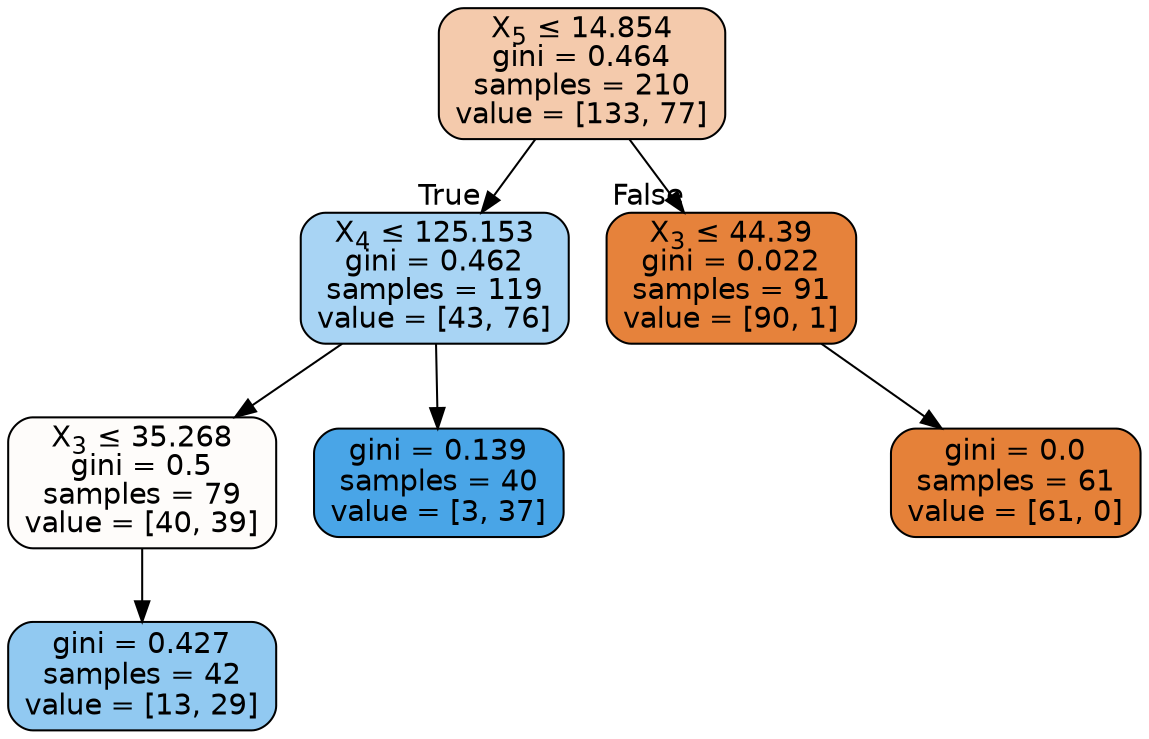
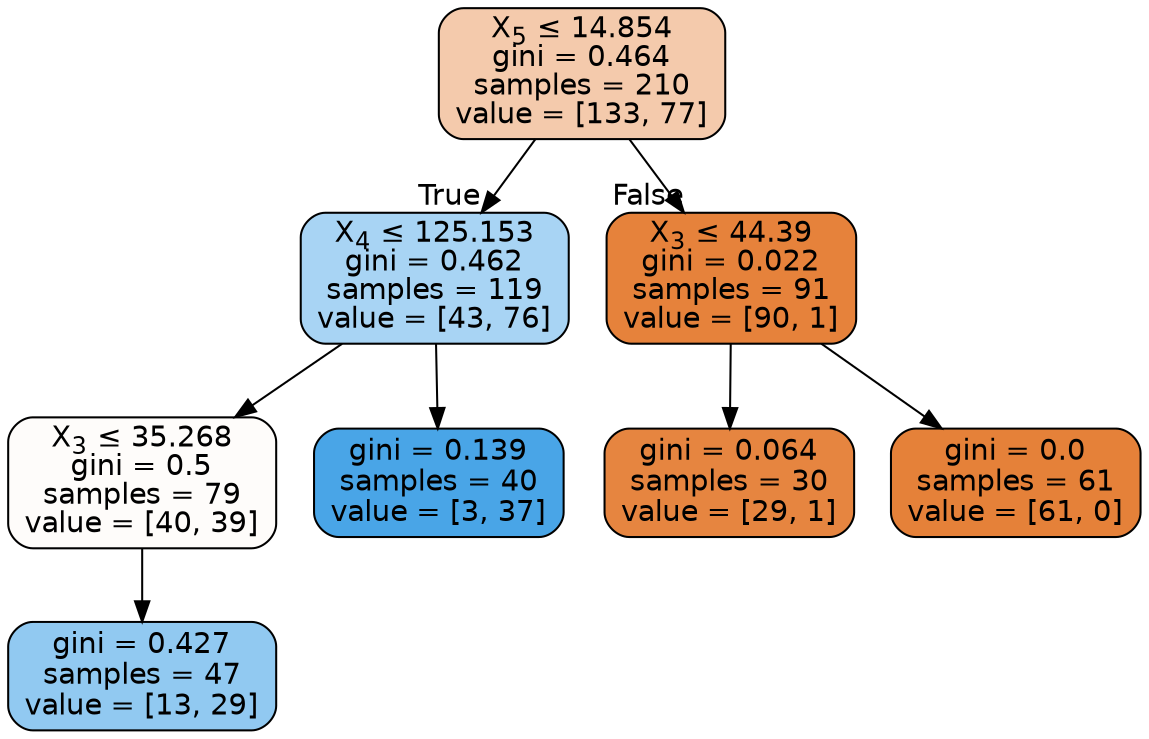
  digraph {
    node [color=black fontname=helvetica shape=box style="filled, rounded"]
    edge [fontname=helvetica]
    n1 [fillcolor="#e581396b" label=<X<SUB>5</SUB> &le; 14.854<br/>gini = 0.464<br/>samples = 210<br/>value = [133, 77]>]
    n2 [fillcolor="#399de56f" label=<X<SUB>4</SUB> &le; 125.153<br/>gini = 0.462<br/>samples = 119<br/>value = [43, 76]>]
    n3 [fillcolor="#e58139fc" label=<X<SUB>3</SUB> &le; 44.39<br/>gini = 0.022<br/>samples = 91<br/>value = [90, 1]>]
    n4 [fillcolor="#e5813906" label=<X<SUB>3</SUB> &le; 35.268<br/>gini = 0.5<br/>samples = 79<br/>value = [40, 39]>]
    n5 [fillcolor="#399de5ea" label=<gini = 0.139<br/>samples = 40<br/>value = [3, 37]>]
+   n6 [fillcolor="#e58139f6" label=<gini = 0.064<br/>samples = 30<br/>value = [29, 1]>]
    n7 [fillcolor="#e58139ff" label=<gini = 0.0<br/>samples = 61<br/>value = [61, 0]>]
-   n8 [fillcolor="#399de58d" label=<gini = 0.427<br/>samples = 42<br/>value = [13, 29]>]
+   n8 [fillcolor="#399de58d" label=<gini = 0.427<br/>samples = 47<br/>value = [13, 29]>]
    n1 -> n2 [headlabel=True labelangle=45 labeldistance=2.5]
    n1 -> n3 [headlabel=False labelangle=-45 labeldistance=2.5]
    n2 -> n4
    n2 -> n5
+   n3 -> n6
    n3 -> n7
    n4 -> n8
  }
